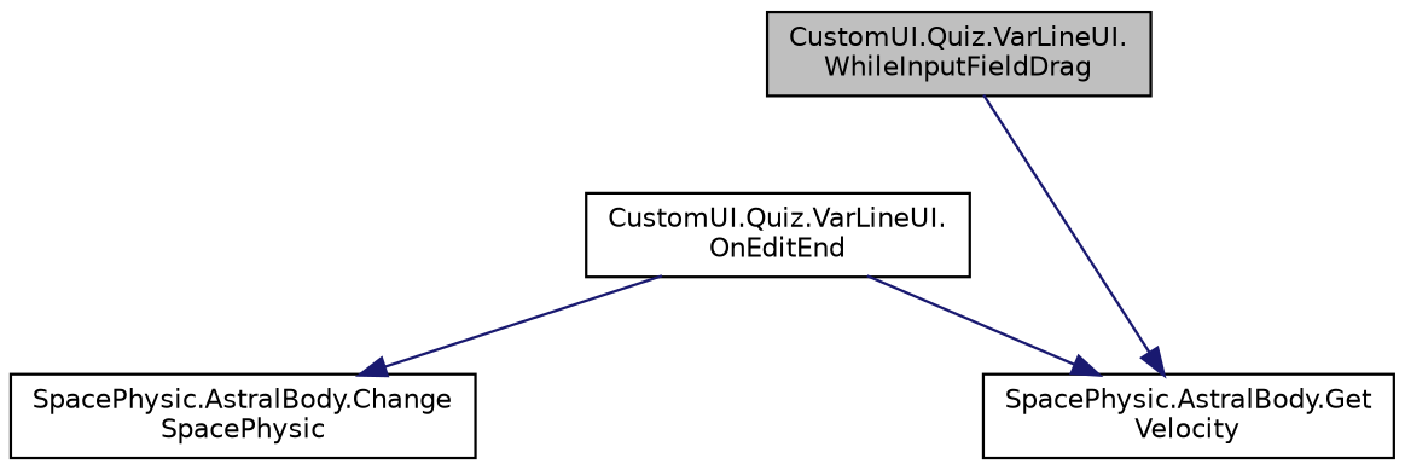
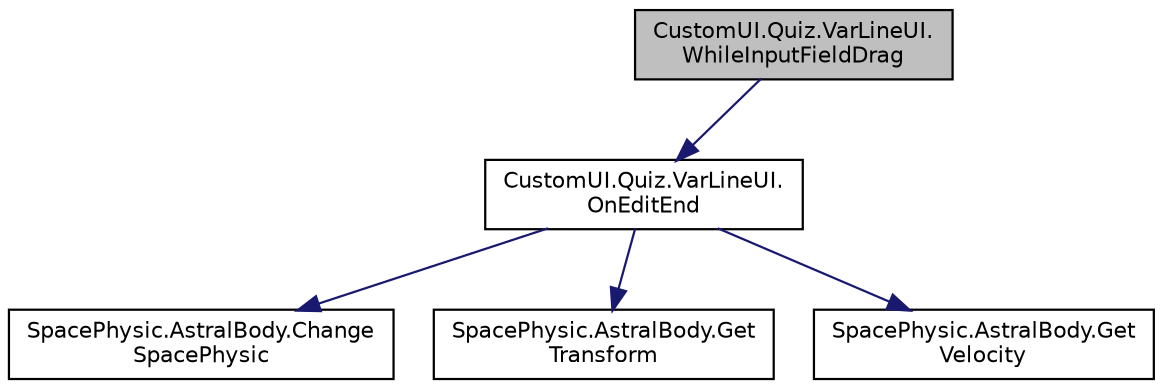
  digraph {
    rankdir=TB
    node [color=black fillcolor=white fontname=Helvetica fontsize=10 shape=record style=filled]
    edge [color=midnightblue fontname=Helvetica fontsize=10 labelfontname=Helvetica labelfontsize=10 style=solid]
    n1 [fillcolor=grey75 fontcolor=black height=0.2 label="CustomUI.Quiz.VarLineUI.\lWhileInputFieldDrag" width=0.4]
    n2 [height=0.2 label="CustomUI.Quiz.VarLineUI.\lOnEditEnd" width=0.4]
    n3 [height=0.2 label="SpacePhysic.AstralBody.Change\lSpacePhysic" width=0.4]
+   n4 [height=0.2 label="SpacePhysic.AstralBody.Get\lTransform" width=0.4]
    n5 [height=0.2 label="SpacePhysic.AstralBody.Get\lVelocity" width=0.4]
-   n1 -> n5
+   n1 -> n2
    n2 -> n3
+   n2 -> n4
    n2 -> n5
  }
